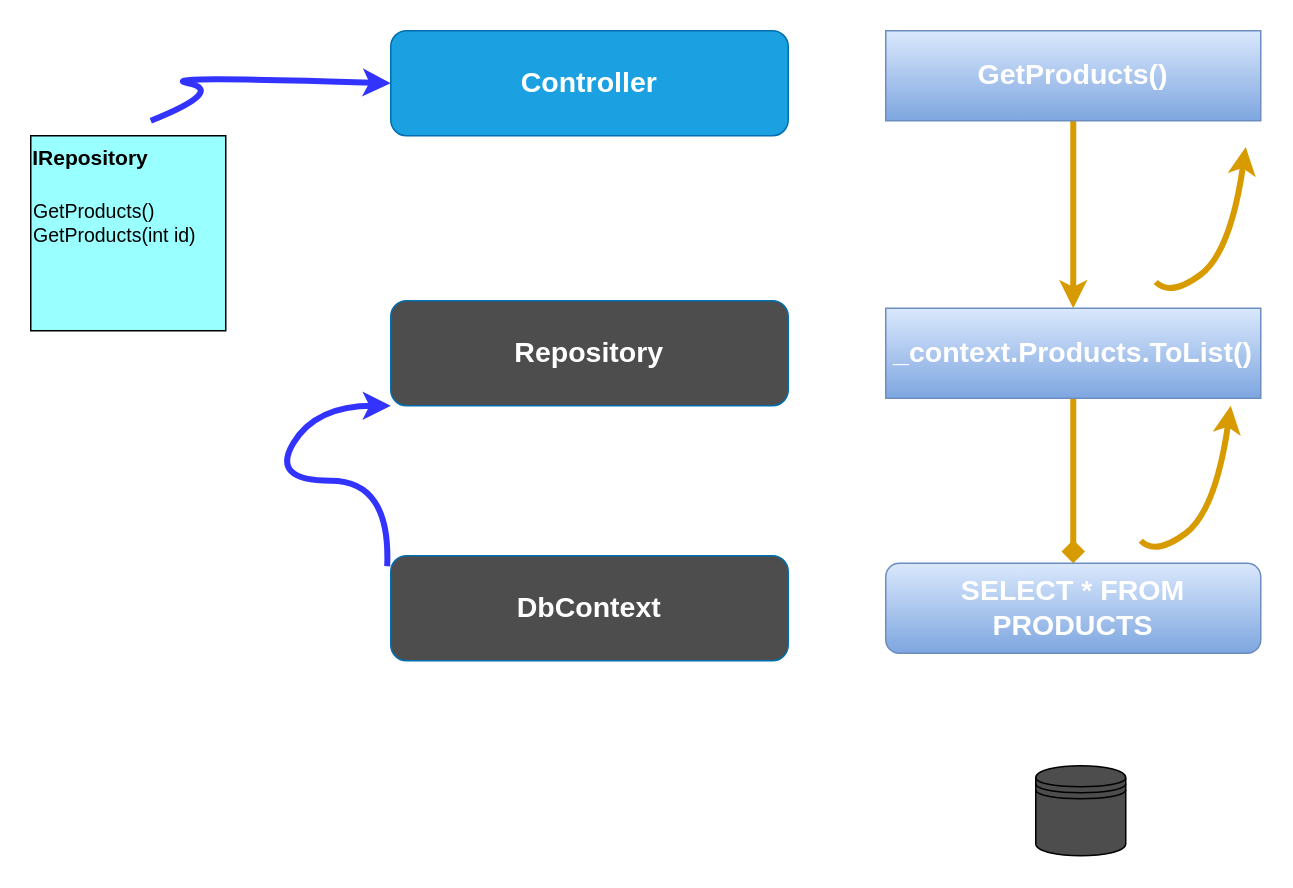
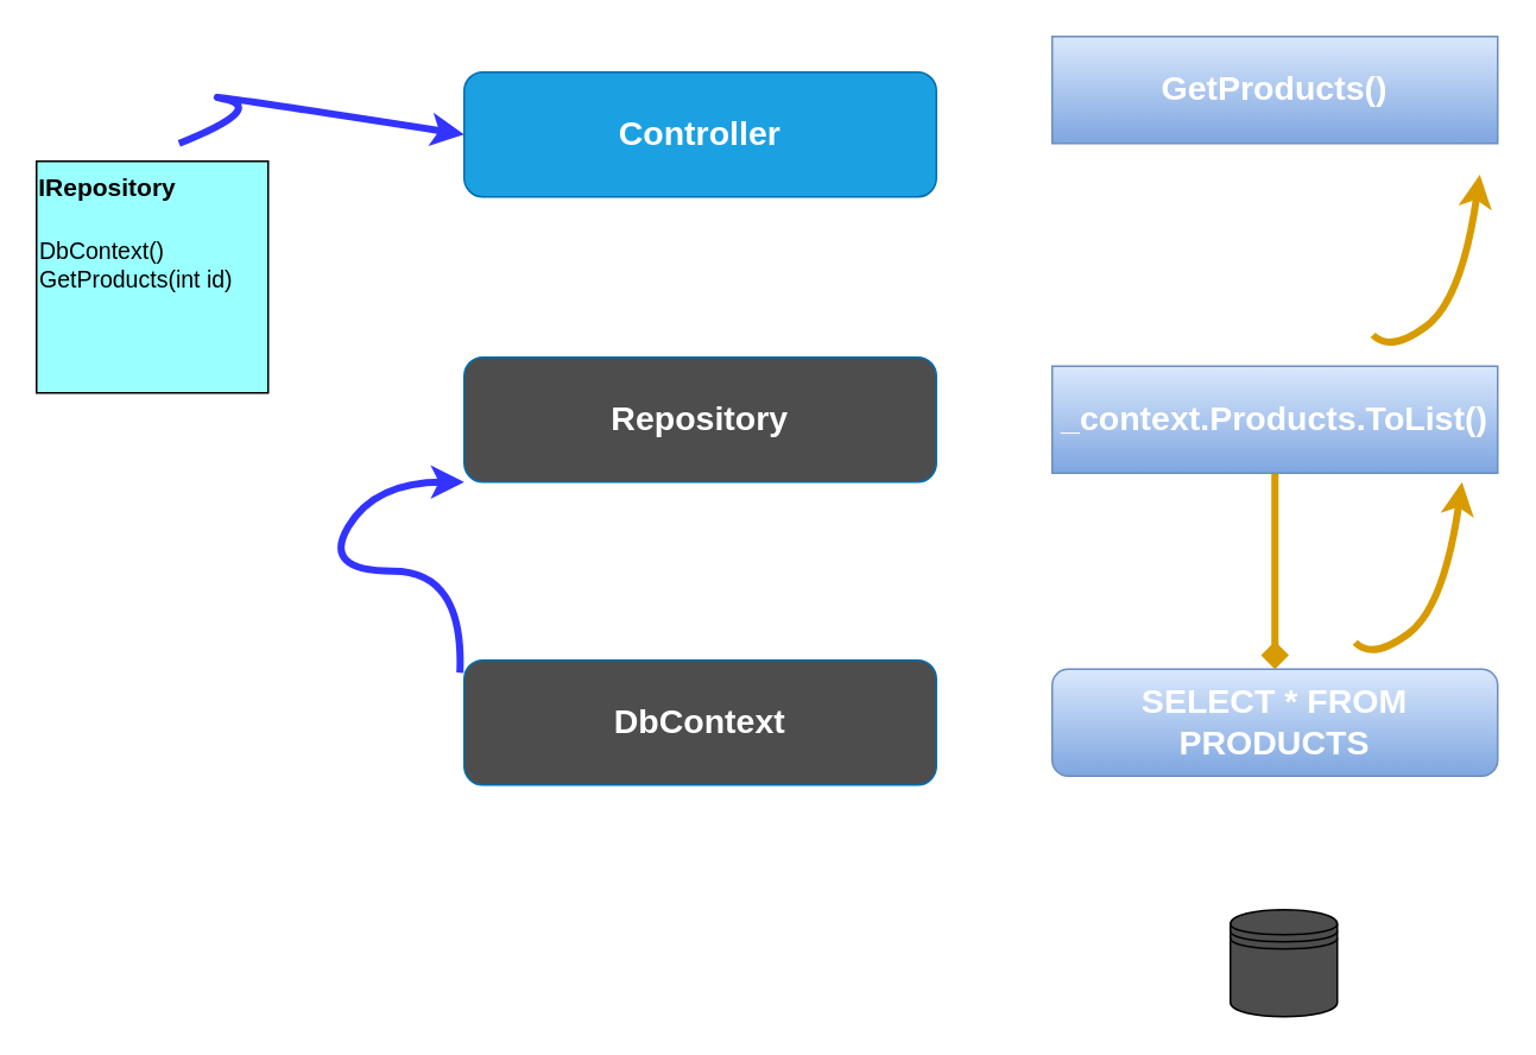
  <mxCell id="0" />
  <mxCell id="1" parent="0" />
- <mxCell id="2" value="&lt;b&gt;&lt;font style=&quot;font-size: 19px&quot;&gt;Controller&lt;/font&gt;&lt;/b&gt;" style="rounded=1;whiteSpace=wrap;html=1;fillColor=#1ba1e2;fontColor=#ffffff;strokeColor=#006EAF;" vertex="1" parent="1"><mxGeometry x="260" y="20" width="265" height="70" as="geometry" /></mxCell>
+ <mxCell id="2" value="&lt;b&gt;&lt;font style=&quot;font-size: 19px&quot;&gt;Controller&lt;/font&gt;&lt;/b&gt;" style="rounded=1;whiteSpace=wrap;html=1;fillColor=#1ba1e2;fontColor=#ffffff;strokeColor=#006EAF;" vertex="1" parent="1"><mxGeometry x="260" y="40" width="265" height="70" as="geometry" /></mxCell>
  <mxCell id="3" value="&lt;span style=&quot;font-size: 19px&quot;&gt;&lt;b&gt;Repository&lt;/b&gt;&lt;/span&gt;" style="rounded=1;whiteSpace=wrap;html=1;fillColor=#4d4d4d;fontColor=#ffffff;strokeColor=#006EAF;" vertex="1" parent="1"><mxGeometry x="260" y="200" width="265" height="70" as="geometry" /></mxCell>
  <mxCell id="4" value="&lt;b&gt;&lt;font style=&quot;font-size: 19px&quot;&gt;DbContext&lt;/font&gt;&lt;/b&gt;" style="rounded=1;whiteSpace=wrap;html=1;fillColor=#4d4d4d;fontColor=#ffffff;strokeColor=#006EAF;" vertex="1" parent="1"><mxGeometry x="260" y="370" width="265" height="70" as="geometry" /></mxCell>
- <mxCell id="5" value="" style="edgeStyle=none;html=1;fontSize=19;fontColor=#000000;strokeColor=#d79b00;strokeWidth=4;fillColor=#ffcd28;gradientColor=#ffa500;" edge="1" parent="1" source="6" target="8"><mxGeometry relative="1" as="geometry" /></mxCell>
  <mxCell id="6" value="&lt;font color=&quot;#ffffff&quot;&gt;&lt;span style=&quot;font-size: 19px&quot;&gt;&lt;b&gt;GetProducts()&lt;/b&gt;&lt;/span&gt;&lt;/font&gt;" style="rounded=0;whiteSpace=wrap;html=1;fillColor=#dae8fc;strokeColor=#6c8ebf;gradientColor=#7ea6e0;" vertex="1" parent="1"><mxGeometry x="590" y="20" width="250" height="60" as="geometry" /></mxCell>
  <mxCell id="7" value="" style="edgeStyle=none;html=1;fontSize=19;fontColor=#000000;strokeColor=#d79b00;strokeWidth=4;fillColor=#ffcd28;gradientColor=#ffa500;endArrow=diamond;" edge="1" parent="1" source="8" target="9"><mxGeometry relative="1" as="geometry" /></mxCell>
  <mxCell id="8" value="&lt;b style=&quot;color: rgb(255 , 255 , 255)&quot;&gt;&lt;font style=&quot;font-size: 19px&quot;&gt;_context.Products.ToList()&lt;/font&gt;&lt;/b&gt;" style="rounded=0;whiteSpace=wrap;html=1;fillColor=#dae8fc;gradientColor=#7ea6e0;strokeColor=#6c8ebf;" vertex="1" parent="1"><mxGeometry x="590" y="205" width="250" height="60" as="geometry" /></mxCell>
  <mxCell id="9" value="&lt;b style=&quot;color: rgb(255 , 255 , 255)&quot;&gt;&lt;font style=&quot;font-size: 19px&quot;&gt;SELECT * FROM PRODUCTS&lt;/font&gt;&lt;/b&gt;" style="whiteSpace=wrap;html=1;fillColor=#dae8fc;gradientColor=#7ea6e0;strokeColor=#6c8ebf;rounded=1;" vertex="1" parent="1"><mxGeometry x="590" y="375" width="250" height="60" as="geometry" /></mxCell>
  <mxCell id="10" value="" style="shape=datastore;whiteSpace=wrap;html=1;fillColor=#4D4D4D;" vertex="1" parent="1"><mxGeometry x="690" y="510" width="60" height="60" as="geometry" /></mxCell>
  <mxCell id="11" value="" style="curved=1;endArrow=classic;html=1;strokeColor=#3333FF;exitX=-0.009;exitY=0.1;exitDx=0;exitDy=0;exitPerimeter=0;strokeWidth=4;" edge="1" parent="1" source="4"><mxGeometry width="50" height="50" relative="1" as="geometry"><mxPoint x="210" y="320" as="sourcePoint" /><mxPoint x="260" y="270" as="targetPoint" /><Array as="points"><mxPoint x="260" y="320" /><mxPoint x="180" y="320" /><mxPoint x="210" y="270" /></Array></mxGeometry></mxCell>
  <mxCell id="12" value="" style="whiteSpace=wrap;html=1;aspect=fixed;fillColor=#99FFFF;" vertex="1" parent="1"><mxGeometry x="20" y="90" width="130" height="130" as="geometry" /></mxCell>
  <mxCell id="13" value="&lt;b&gt;&lt;font style=&quot;font-size: 14px&quot;&gt;IRepository&lt;/font&gt;&lt;/b&gt;" style="text;html=1;strokeColor=none;fillColor=none;align=center;verticalAlign=middle;whiteSpace=wrap;rounded=0;fontColor=#000000;" vertex="1" parent="1"><mxGeometry x="30" y="90" width="60" height="30" as="geometry" /></mxCell>
- <mxCell id="14" value="&lt;font style=&quot;font-size: 13px&quot;&gt;GetProducts()&lt;br&gt;GetProducts(int id)&lt;/font&gt;" style="text;html=1;strokeColor=none;fillColor=none;align=left;verticalAlign=middle;whiteSpace=wrap;rounded=0;fontColor=#000000;" vertex="1" parent="1"><mxGeometry x="20" y="130" width="120" height="35" as="geometry" /></mxCell>
+ <mxCell id="14" value="&lt;font style=&quot;font-size: 13px&quot;&gt;DbContext()&lt;br&gt;GetProducts(int id)&lt;/font&gt;" style="text;html=1;strokeColor=none;fillColor=none;align=left;verticalAlign=middle;whiteSpace=wrap;rounded=0;fontColor=#000000;" vertex="1" parent="1"><mxGeometry x="20" y="130" width="120" height="35" as="geometry" /></mxCell>
  <mxCell id="15" value="" style="curved=1;endArrow=classic;html=1;fontSize=19;fontColor=#000000;strokeColor=#d79b00;strokeWidth=4;fillColor=#ffcd28;gradientColor=#ffa500;" edge="1" parent="1"><mxGeometry width="50" height="50" relative="1" as="geometry"><mxPoint x="760" y="360" as="sourcePoint" /><mxPoint x="820" y="270" as="targetPoint" /><Array as="points"><mxPoint x="770" y="370" /><mxPoint x="810" y="340" /></Array></mxGeometry></mxCell>
  <mxCell id="16" value="" style="curved=1;endArrow=classic;html=1;fontSize=19;fontColor=#000000;strokeColor=#3333FF;strokeWidth=4;entryX=0;entryY=0.5;entryDx=0;entryDy=0;" edge="1" parent="1" target="2"><mxGeometry width="50" height="50" relative="1" as="geometry"><mxPoint x="100" y="80" as="sourcePoint" /><mxPoint x="150" y="10" as="targetPoint" /><Array as="points"><mxPoint x="150" y="60" /><mxPoint x="100" y="50" /></Array></mxGeometry></mxCell>
  <mxCell id="17" value="" style="curved=1;endArrow=classic;html=1;fontSize=19;fontColor=#000000;strokeColor=#d79b00;strokeWidth=4;fillColor=#ffcd28;gradientColor=#ffa500;" edge="1" parent="1"><mxGeometry width="50" height="50" relative="1" as="geometry"><mxPoint x="770" y="187.5" as="sourcePoint" /><mxPoint x="830" y="97.5" as="targetPoint" /><Array as="points"><mxPoint x="780" y="197.5" /><mxPoint x="820" y="167.5" /></Array></mxGeometry></mxCell>
